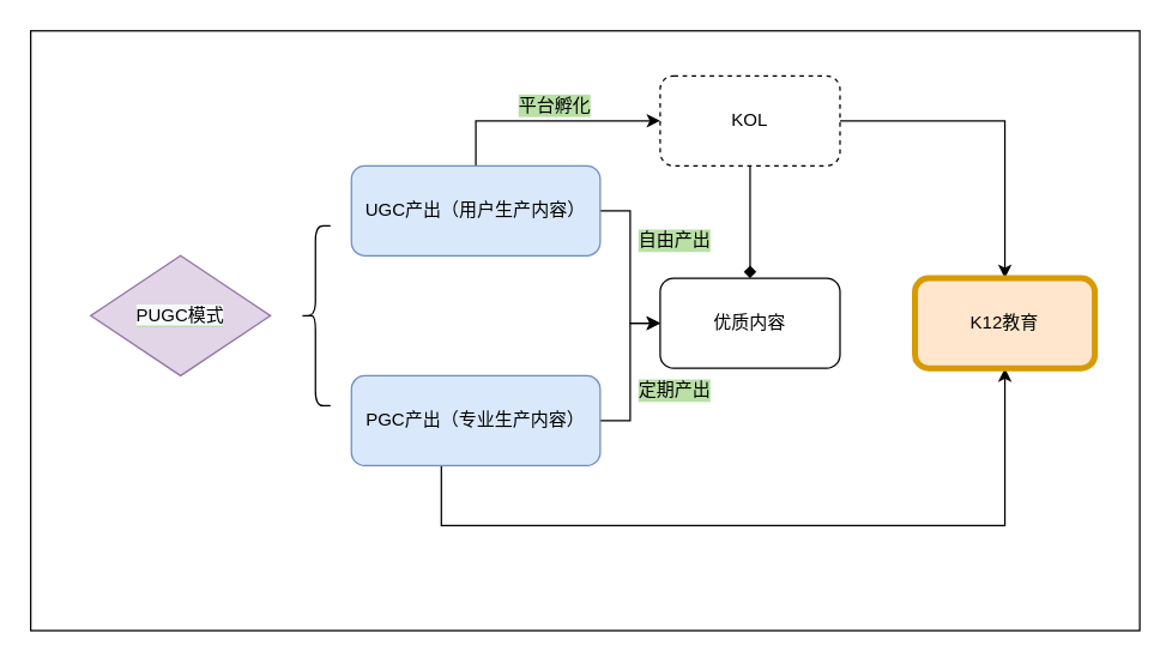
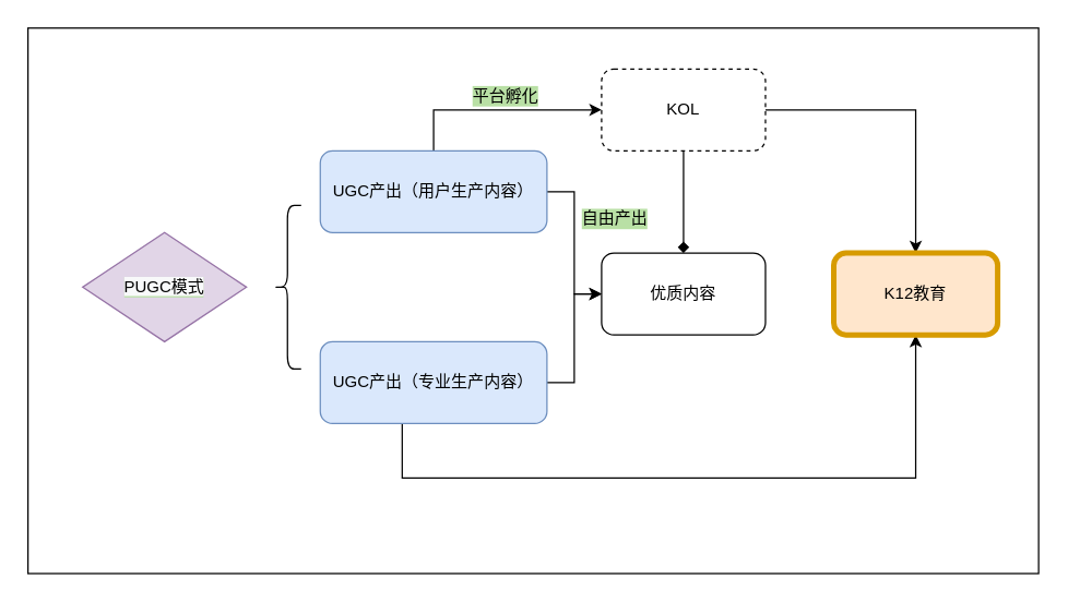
  <mxCell id="0" />
  <mxCell id="1" parent="0" />
  <mxCell id="2" value="" style="rounded=0;whiteSpace=wrap;html=1;align=center;" vertex="1" parent="1"><mxGeometry x="20" y="20" width="740" height="400" as="geometry" /></mxCell>
  <mxCell id="3" value="&lt;div&gt;&lt;span&gt;优质内容&lt;/span&gt;&lt;/div&gt;" style="rounded=1;whiteSpace=wrap;html=1;align=center;" vertex="1" parent="1"><mxGeometry x="440" y="185" width="120" height="60" as="geometry" /></mxCell>
  <mxCell id="4" style="edgeStyle=orthogonalEdgeStyle;rounded=0;orthogonalLoop=1;jettySize=auto;html=1;exitX=1;exitY=0.5;exitDx=0;exitDy=0;entryX=0;entryY=0.5;entryDx=0;entryDy=0;" edge="1" parent="1" source="6" target="3"><mxGeometry relative="1" as="geometry" /></mxCell>
  <mxCell id="5" style="edgeStyle=orthogonalEdgeStyle;rounded=0;orthogonalLoop=1;jettySize=auto;html=1;exitX=0.5;exitY=0;exitDx=0;exitDy=0;entryX=0;entryY=0.5;entryDx=0;entryDy=0;" edge="1" parent="1" source="6" target="9"><mxGeometry relative="1" as="geometry" /></mxCell>
  <mxCell id="6" value="UGC产出（用户生产内容）" style="rounded=1;whiteSpace=wrap;html=1;align=center;fillColor=#dae8fc;strokeColor=#6c8ebf;" vertex="1" parent="1"><mxGeometry x="234" y="110" width="166" height="60" as="geometry" /></mxCell>
  <mxCell id="7" style="edgeStyle=orthogonalEdgeStyle;rounded=0;orthogonalLoop=1;jettySize=auto;html=1;endArrow=diamond;" edge="1" parent="1" source="9" target="3"><mxGeometry relative="1" as="geometry" /></mxCell>
  <mxCell id="8" style="edgeStyle=orthogonalEdgeStyle;rounded=0;orthogonalLoop=1;jettySize=auto;html=1;" edge="1" parent="1" source="9" target="13"><mxGeometry relative="1" as="geometry" /></mxCell>
  <mxCell id="9" value="KOL" style="rounded=1;whiteSpace=wrap;html=1;align=center;dashed=1;" vertex="1" parent="1"><mxGeometry x="440" y="50" width="120" height="60" as="geometry" /></mxCell>
  <mxCell id="10" style="edgeStyle=orthogonalEdgeStyle;rounded=0;orthogonalLoop=1;jettySize=auto;html=1;entryX=0;entryY=0.5;entryDx=0;entryDy=0;" edge="1" parent="1" source="12" target="3"><mxGeometry relative="1" as="geometry" /></mxCell>
  <mxCell id="11" style="edgeStyle=orthogonalEdgeStyle;rounded=0;orthogonalLoop=1;jettySize=auto;html=1;entryX=0.5;entryY=1;entryDx=0;entryDy=0;" edge="1" parent="1" source="12" target="13"><mxGeometry relative="1" as="geometry"><Array as="points"><mxPoint x="294" y="350" /><mxPoint x="670" y="350" /></Array></mxGeometry></mxCell>
- <mxCell id="12" value="PGC产出（专业生产内容）" style="rounded=1;whiteSpace=wrap;html=1;align=center;fillColor=#dae8fc;strokeColor=#6c8ebf;" vertex="1" parent="1"><mxGeometry x="234" y="250" width="166" height="60" as="geometry" /></mxCell>
+ <mxCell id="12" value="UGC产出（专业生产内容）" style="rounded=1;whiteSpace=wrap;html=1;align=center;fillColor=#dae8fc;strokeColor=#6c8ebf;" vertex="1" parent="1"><mxGeometry x="234" y="250" width="166" height="60" as="geometry" /></mxCell>
  <mxCell id="13" value="K12教育" style="rounded=1;whiteSpace=wrap;html=1;align=center;strokeWidth=4;fillColor=#ffe6cc;strokeColor=#d79b00;" vertex="1" parent="1"><mxGeometry x="610" y="185" width="120" height="60" as="geometry" /></mxCell>
  <mxCell id="14" value="" style="shape=curlyBracket;whiteSpace=wrap;html=1;rounded=1;align=center;" vertex="1" parent="1"><mxGeometry x="200" y="150" width="20" height="120" as="geometry" /></mxCell>
  <mxCell id="15" value="平台孵化" style="text;html=1;strokeColor=none;fillColor=none;align=center;verticalAlign=middle;whiteSpace=wrap;rounded=0;labelBackgroundColor=#B9E0A5;" vertex="1" parent="1"><mxGeometry x="340" y="60" width="60" height="20" as="geometry" /></mxCell>
  <mxCell id="16" value="自由产出" style="text;html=1;strokeColor=none;fillColor=none;align=center;verticalAlign=middle;whiteSpace=wrap;rounded=0;labelBackgroundColor=#B9E0A5;" vertex="1" parent="1"><mxGeometry x="420" y="150" width="60" height="20" as="geometry" /></mxCell>
- <mxCell id="17" value="定期产出" style="text;html=1;strokeColor=none;fillColor=none;align=center;verticalAlign=middle;whiteSpace=wrap;rounded=0;labelBackgroundColor=#B9E0A5;" vertex="1" parent="1"><mxGeometry x="420" y="250" width="60" height="20" as="geometry" /></mxCell>
  <mxCell id="18" style="edgeStyle=orthogonalEdgeStyle;rounded=0;orthogonalLoop=1;jettySize=auto;html=1;exitX=0.5;exitY=1;exitDx=0;exitDy=0;" edge="1" parent="1" source="16" target="16"><mxGeometry relative="1" as="geometry" /></mxCell>
  <mxCell id="19" value="&lt;span style=&quot;background-color: rgb(248 , 249 , 250)&quot;&gt;PUGC模式&lt;/span&gt;" style="rhombus;whiteSpace=wrap;html=1;labelBackgroundColor=#B9E0A5;strokeWidth=1;align=center;fillColor=#e1d5e7;strokeColor=#9673a6;" vertex="1" parent="1"><mxGeometry x="60" y="170" width="120" height="80" as="geometry" /></mxCell>
